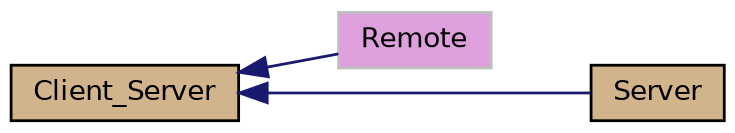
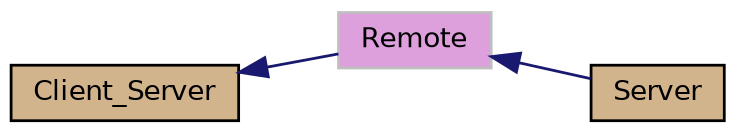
  digraph {
    rankdir=LR
    node [color=black fillcolor=tan fontname=Helvetica fontsize=10 shape=record style=filled]
    edge [color=midnightblue dir=back fontname=Helvetica fontsize=10 labelfontname=Helvetica labelfontsize=10 style=solid]
    n1 [color=grey75 fillcolor=plum height=0.2 label=Remote width=0.4]
    n2 [height=0.2 label=Client_Server width=0.4]
    n3 [height=0.2 label=Server width=0.4]
    n2 -> n1
-   n2 -> n3
+   n1 -> n3
  }
